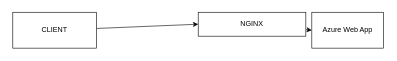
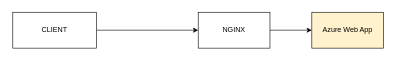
  <mxCell id="0" />
  <mxCell id="1" parent="0" />
  <mxCell id="2" style="edgeStyle=none;rounded=0;orthogonalLoop=1;jettySize=auto;html=1;entryX=0;entryY=0.5;entryDx=0;entryDy=0;" edge="1" parent="1" source="3" target="5"><mxGeometry relative="1" as="geometry" /></mxCell>
  <mxCell id="3" value="CLIENT" style="rounded=0;whiteSpace=wrap;html=1;" vertex="1" parent="1"><mxGeometry x="20" y="20" width="140" height="60" as="geometry" /></mxCell>
  <mxCell id="4" style="edgeStyle=none;rounded=0;orthogonalLoop=1;jettySize=auto;html=1;entryX=0;entryY=0.5;entryDx=0;entryDy=0;" edge="1" parent="1" source="5" target="6"><mxGeometry relative="1" as="geometry" /></mxCell>
- <mxCell id="5" value="NGINX" style="rounded=0;whiteSpace=wrap;html=1;" vertex="1" parent="1"><mxGeometry x="330" y="20" width="180" height="40" as="geometry" /></mxCell>
- <mxCell id="6" value="Azure Web App" style="rounded=0;whiteSpace=wrap;html=1;" vertex="1" parent="1"><mxGeometry x="520" y="20" width="120" height="60" as="geometry" /></mxCell>
+ <mxCell id="5" value="NGINX" style="rounded=0;whiteSpace=wrap;html=1;" vertex="1" parent="1"><mxGeometry x="330" y="20" width="120" height="60" as="geometry" /></mxCell>
+ <mxCell id="6" value="Azure Web App" style="rounded=0;whiteSpace=wrap;html=1;fillColor=#fff2cc;" vertex="1" parent="1"><mxGeometry x="520" y="20" width="120" height="60" as="geometry" /></mxCell>
